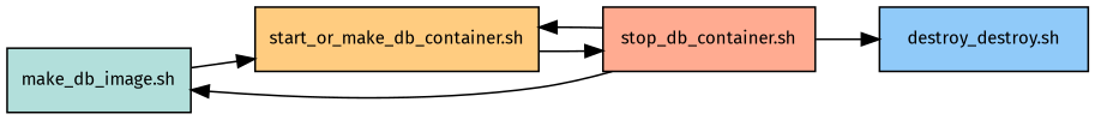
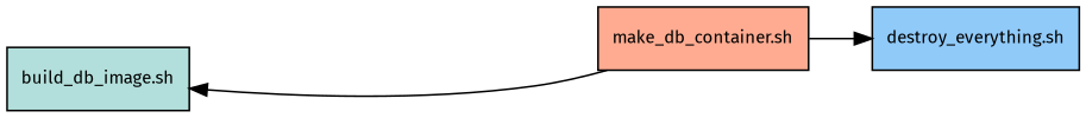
  digraph {
    fontname="Fira Sans"
    rankdir=LR
    node [fontname="Fira Sans" fontsize=10 shape=box style=filled]
    edge [fontname="Fira Sans"]
-   n1 [fillcolor="#B2DFDB" label="make_db_image.sh"]
-   n2 [fillcolor="#FFCC80" label="start_or_make_db_container.sh"]
-   n3 [fillcolor="#FFAB91" label="stop_db_container.sh"]
-   n4 [fillcolor="#90CAF9" label="destroy_destroy.sh"]
-   n1 -> n2
-   n2 -> n3
+   n1 [fillcolor="#B2DFDB" label="build_db_image.sh"]
+   n3 [fillcolor="#FFAB91" label="make_db_container.sh"]
+   n4 [fillcolor="#90CAF9" label="destroy_everything.sh"]
    n3 -> n1
-   n3 -> n2
    n3 -> n4
  }
